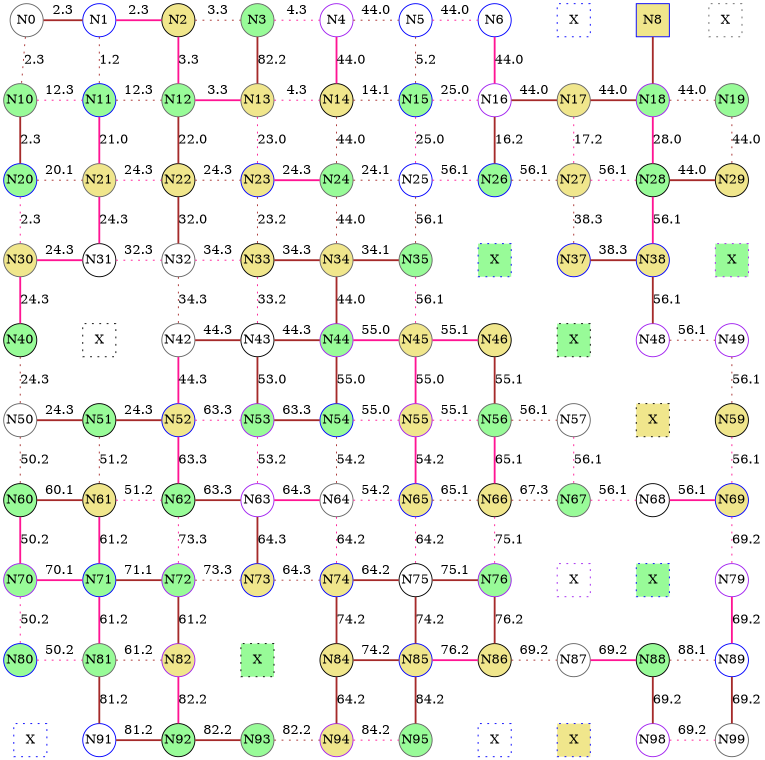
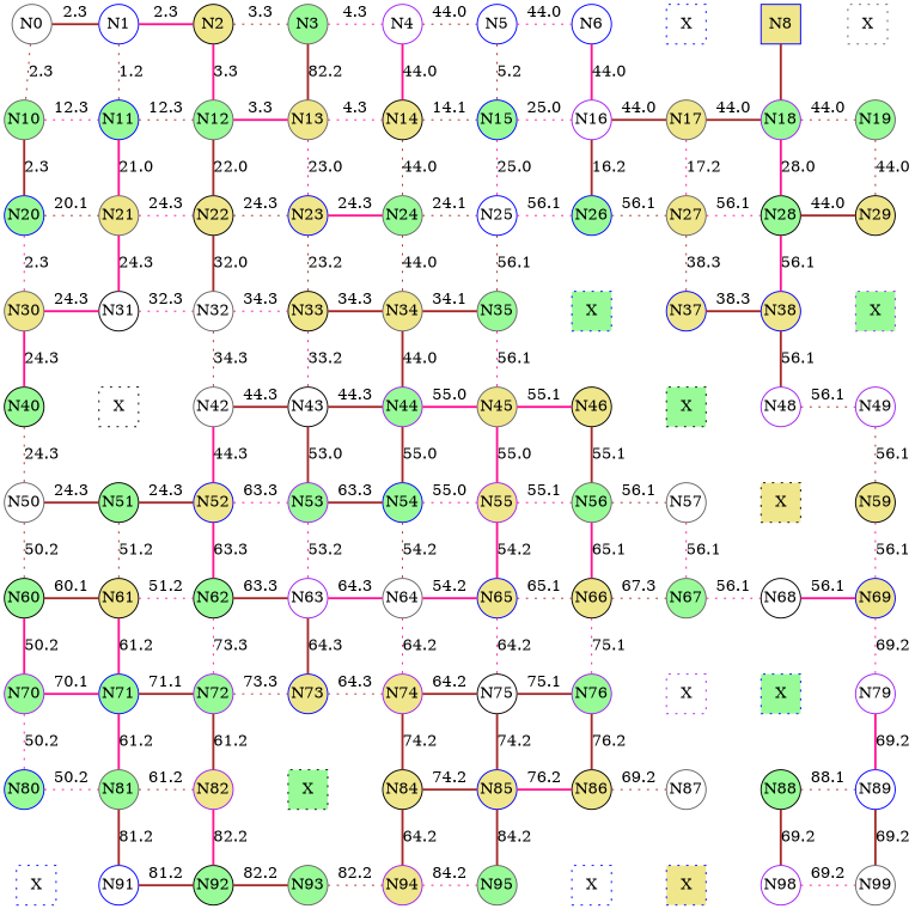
  digraph {
    node [color=blue fillcolor=palegreen fixedsize=true shape=circle style=filled]
    edge [color=brown dir=none style=bold]
    N0 [color=gray40 fillcolor=white]
    N1 [fillcolor=white]
    N2 [color=black fillcolor=khaki]
    N3 [color=gray40]
    N4 [color=purple fillcolor=white]
    N5 [fillcolor=white]
    N6 [fillcolor=white]
    n8 [fillcolor=white label=X shape=square style="dotted,filled"]
    N8 [fillcolor=khaki shape=square]
    n10 [color=gray40 fillcolor=white label=X shape=square style="dotted,filled"]
    N10 [color=gray40]
    N11
    N12 [color=gray40]
    N13 [color=gray40 fillcolor=khaki]
    N14 [color=black fillcolor=khaki]
    N15
    N16 [color=purple fillcolor=white]
    N17 [color=gray40 fillcolor=khaki]
    N18 [color=purple]
    N19 [color=gray40]
    N20
    N21 [color=gray40 fillcolor=khaki]
    N22 [color=black fillcolor=khaki]
    N23 [fillcolor=khaki]
    N24 [color=gray40]
    N25 [fillcolor=white]
    N26
    N27 [color=gray40 fillcolor=khaki]
    N28 [color=black]
    N29 [color=black fillcolor=khaki]
    N30 [color=gray40 fillcolor=khaki]
    N31 [color=black fillcolor=white]
    N32 [color=gray40 fillcolor=white]
    N33 [color=black fillcolor=khaki]
    N34 [color=gray40 fillcolor=khaki]
    N35 [color=gray40]
    n37 [label=X shape=square style="dotted,filled"]
    N37 [fillcolor=khaki]
    N38 [fillcolor=khaki]
    n40 [color=purple label=X shape=square style="dotted,filled"]
    N40 [color=black]
    n42 [color=black fillcolor=white label=X shape=square style="dotted,filled"]
    N42 [color=gray40 fillcolor=white]
    N43 [color=black fillcolor=white]
    N44 [color=purple]
    N45 [color=gray40 fillcolor=khaki]
    N46 [color=black fillcolor=khaki]
    n48 [color=black label=X shape=square style="dotted,filled"]
    N48 [color=purple fillcolor=white]
    N49 [color=purple fillcolor=white]
    N50 [color=gray40 fillcolor=white]
    N51 [color=black]
    N52 [fillcolor=khaki]
    N53 [color=purple]
    N54
    N55 [color=purple fillcolor=khaki]
    N56 [color=gray40]
    N57 [color=gray40 fillcolor=white]
    n59 [color=black fillcolor=khaki label=X shape=square style="dotted,filled"]
    N59 [color=black fillcolor=khaki]
    N60 [color=black]
    N61 [color=black fillcolor=khaki]
    N62 [color=black]
    N63 [color=purple fillcolor=white]
    N64 [color=gray40 fillcolor=white]
    N65 [fillcolor=khaki]
    N66 [color=black fillcolor=khaki]
    N67 [color=gray40]
    N68 [color=black fillcolor=white]
    N69 [fillcolor=khaki]
    N70 [color=purple]
    N71
    N72 [color=purple]
    N73 [fillcolor=khaki]
-   N74 [fillcolor=khaki]
+   N74 [color=purple fillcolor=khaki]
    N75 [color=black fillcolor=white]
    N76 [color=purple]
    n78 [color=purple fillcolor=white label=X shape=square style="dotted,filled"]
    n79 [label=X shape=square style="dotted,filled"]
    N79 [color=purple fillcolor=white]
    N80
    N81 [color=gray40]
    N82 [color=purple fillcolor=khaki]
    n84 [color=black label=X shape=square style="dotted,filled"]
    N84 [color=black fillcolor=khaki]
    N85 [fillcolor=khaki]
    N86 [color=black fillcolor=khaki]
    N87 [color=gray40 fillcolor=white]
    N88 [color=black]
    N89 [fillcolor=white]
    n91 [fillcolor=white label=X shape=square style="dotted,filled"]
    N91 [fillcolor=white]
    N92 [color=black]
    N93 [color=gray40]
    N94 [color=purple fillcolor=khaki]
    N95 [color=gray40]
    n97 [fillcolor=white label=X shape=square style="dotted,filled"]
    n98 [fillcolor=khaki label=X shape=square style="dotted,filled"]
    N98 [color=purple fillcolor=white]
    N99 [color=gray40 fillcolor=white]
    subgraph sub_1 {
      rank=same
      N0
      N1
      N2
      N3
      N4
      N5
      N6
      n8
      N8
      n10
    }
    subgraph sub_2 {
      rank=same
      N10
      N11
      N12
      N13
      N14
      N15
      N16
      N17
      N18
      N19
    }
    subgraph sub_3 {
      rank=same
      N20
      N21
      N22
      N23
      N24
      N25
      N26
      N27
      N28
      N29
    }
    subgraph sub_4 {
      rank=same
      N30
      N31
      N32
      N33
      N34
      N35
      n37
      N37
      N38
      n40
    }
    subgraph sub_5 {
      rank=same
      N40
      n42
      N42
      N43
      N44
      N45
      N46
      n48
      N48
      N49
    }
    subgraph sub_6 {
      rank=same
      N50
      N51
      N52
      N53
      N54
      N55
      N56
      N57
      n59
      N59
    }
    subgraph sub_7 {
      rank=same
      N60
      N61
      N62
      N63
      N64
      N65
      N66
      N67
      N68
      N69
    }
    subgraph sub_8 {
      rank=same
      N70
      N71
      N72
      N73
      N74
      N75
      N76
      n78
      n79
      N79
    }
    subgraph sub_9 {
      rank=same
      N80
      N81
      N82
      n84
      N84
      N85
      N86
      N87
      N88
      N89
    }
    subgraph sub_10 {
      rank=same
      n91
      N91
      N92
      N93
      N94
      N95
      n97
      n98
      N98
      N99
    }
    N0 -> N1 [label=2.3]
    N0 -> N10 [label=2.3 style=dotted]
    N1 -> N2 [color=deeppink label=2.3]
    N1 -> N11 [label=1.2 style=dotted]
    N2 -> N3 [label=3.3 style=dotted]
    N2 -> N12 [color=deeppink label=3.3]
    N3 -> N4 [color=deeppink label=4.3 style=dotted]
    N3 -> N13 [label=82.2]
    N4 -> N5 [label=44.0 style=dotted]
    N4 -> N14 [color=deeppink label=44.0]
    N5 -> N6 [color=deeppink label=44.0 style=dotted]
    N5 -> N15 [label=5.2 style=dotted]
    N6 -> n8 [label=" " style=invis color=""]
    N6 -> N16 [color=deeppink label=44.0]
    n8 -> N8 [label=" " style=invis color=""]
    n8 -> N17 [label=" " style=invis color=""]
    N8 -> n10 [label=" " style=invis color=""]
    N8 -> N18
    n10 -> N19 [label=" " style=invis color=""]
    N10 -> N11 [color=deeppink label=12.3 style=dotted]
    N10 -> N20 [label=2.3]
    N11 -> N12 [label=12.3 style=dotted]
    N11 -> N21 [color=deeppink label=21.0]
    N12 -> N13 [color=deeppink label=3.3]
    N12 -> N22 [label=22.0]
    N13 -> N14 [color=deeppink label=4.3 style=dotted]
    N13 -> N23 [color=deeppink label=23.0 style=dotted]
    N14 -> N15 [label=14.1 style=dotted]
    N14 -> N24 [label=44.0 style=dotted]
    N15 -> N16 [color=deeppink label=25.0 style=dotted]
    N15 -> N25 [color=deeppink label=25.0 style=dotted]
    N16 -> N17 [label=44.0]
    N16 -> N26 [label=16.2]
    N17 -> N18 [label=44.0]
    N17 -> N27 [color=deeppink label=17.2 style=dotted]
    N18 -> N19 [label=44.0 style=dotted]
    N18 -> N28 [color=deeppink label=28.0]
    N19 -> N29 [label=44.0 style=dotted]
    N20 -> N21 [label=20.1 style=dotted]
    N20 -> N30 [color=deeppink label=2.3 style=dotted]
    N21 -> N22 [color=deeppink label=24.3 style=dotted]
    N21 -> N31 [color=deeppink label=24.3]
    N22 -> N23 [label=24.3 style=dotted]
    N22 -> N32 [label=32.0]
    N23 -> N24 [color=deeppink label=24.3]
    N23 -> N33 [label=23.2 style=dotted]
    N24 -> N25 [label=24.1 style=dotted]
    N24 -> N34 [label=44.0 style=dotted]
    N25 -> N26 [color=deeppink label=56.1 style=dotted]
    N25 -> N35 [label=56.1 style=dotted]
    N26 -> N27 [label=56.1 style=dotted]
    N26 -> n37 [label=" " style=invis color=""]
    N27 -> N28 [color=deeppink label=56.1 style=dotted]
    N27 -> N37 [label=38.3 style=dotted]
    N28 -> N29 [label=44.0]
    N28 -> N38 [color=deeppink label=56.1]
    N29 -> n40 [label=" " style=invis color=""]
    N30 -> N31 [color=deeppink label=24.3]
    N30 -> N40 [color=deeppink label=24.3]
    N31 -> N32 [color=deeppink label=32.3 style=dotted]
    N31 -> n42 [label=" " style=invis color=""]
    N32 -> N33 [color=deeppink label=34.3 style=dotted]
    N32 -> N42 [label=34.3 style=dotted]
    N33 -> N34 [label=34.3]
    N33 -> N43 [color=deeppink label=33.2 style=dotted]
    N34 -> N35 [label=34.1]
    N34 -> N44 [label=44.0]
    N35 -> n37 [label=" " style=invis color=""]
    N35 -> N45 [color=deeppink label=56.1 style=dotted]
    n37 -> N37 [label=" " style=invis color=""]
    n37 -> N46 [label=" " style=invis color=""]
    N37 -> N38 [label=38.3]
    N37 -> n48 [label=" " style=invis color=""]
    N38 -> n40 [label=" " style=invis color=""]
    N38 -> N48 [label=56.1]
    n40 -> N49 [label=" " style=invis color=""]
    N40 -> n42 [label=" " style=invis color=""]
    N40 -> N50 [label=24.3 style=dotted]
    n42 -> N42 [label=" " style=invis color=""]
    n42 -> N51 [label=" " style=invis color=""]
    N42 -> N43 [label=44.3]
    N42 -> N52 [color=deeppink label=44.3]
    N43 -> N44 [label=44.3]
    N43 -> N53 [label=53.0]
    N44 -> N45 [color=deeppink label=55.0]
    N44 -> N54 [label=55.0]
    N45 -> N46 [color=deeppink label=55.1]
    N45 -> N55 [color=deeppink label=55.0]
    N46 -> n48 [label=" " style=invis color=""]
    N46 -> N56 [label=55.1]
    n48 -> N48 [label=" " style=invis color=""]
    n48 -> N57 [label=" " style=invis color=""]
    N48 -> N49 [label=56.1 style=dotted]
    N48 -> n59 [label=" " style=invis color=""]
    N49 -> N59 [label=56.1 style=dotted]
    N50 -> N51 [label=24.3]
    N50 -> N60 [label=50.2 style=dotted]
    N51 -> N52 [label=24.3]
    N51 -> N61 [label=51.2 style=dotted]
    N52 -> N53 [color=deeppink label=63.3 style=dotted]
    N52 -> N62 [color=deeppink label=63.3]
    N53 -> N54 [label=63.3]
    N53 -> N63 [color=deeppink label=53.2 style=dotted]
    N54 -> N55 [color=deeppink label=55.0 style=dotted]
    N54 -> N64 [label=54.2 style=dotted]
    N55 -> N56 [color=deeppink label=55.1 style=dotted]
    N55 -> N65 [color=deeppink label=54.2]
    N56 -> N57 [label=56.1 style=dotted]
    N56 -> N66 [color=deeppink label=65.1]
    N57 -> n59 [label=" " style=invis color=""]
    N57 -> N67 [color=deeppink label=56.1 style=dotted]
    n59 -> N59 [label=" " style=invis color=""]
    n59 -> N68 [label=" " style=invis color=""]
    N59 -> N69 [color=deeppink label=56.1 style=dotted]
    N60 -> N61 [label=60.1]
    N60 -> N70 [color=deeppink label=50.2]
    N61 -> N62 [color=deeppink label=51.2 style=dotted]
    N61 -> N71 [color=deeppink label=61.2]
    N62 -> N63 [label=63.3]
    N62 -> N72 [color=deeppink label=73.3 style=dotted]
    N63 -> N64 [color=deeppink label=64.3]
    N63 -> N73 [label=64.3]
-   N64 -> N65 [color=deeppink label=54.2 style=dotted]
+   N64 -> N65 [color=deeppink label=54.2]
    N64 -> N74 [color=deeppink label=64.2 style=dotted]
    N65 -> N66 [label=65.1 style=dotted]
    N65 -> N75 [color=deeppink label=64.2 style=dotted]
    N66 -> N67 [label=67.3 style=dotted]
    N66 -> N76 [color=deeppink label=75.1 style=dotted]
    N67 -> N68 [color=deeppink label=56.1 style=dotted]
    N67 -> n78 [label=" " style=invis color=""]
    N68 -> N69 [color=deeppink label=56.1]
    N68 -> n79 [label=" " style=invis color=""]
    N69 -> N79 [color=deeppink label=69.2 style=dotted]
    N70 -> N71 [color=deeppink label=70.1]
    N70 -> N80 [color=deeppink label=50.2 style=dotted]
    N71 -> N72 [label=71.1]
    N71 -> N81 [color=deeppink label=61.2]
    N72 -> N73 [label=73.3 style=dotted]
    N72 -> N82 [label=61.2]
    N73 -> N74 [label=64.3 style=dotted]
    N73 -> n84 [label=" " style=invis color=""]
    N74 -> N75 [label=64.2]
    N74 -> N84 [label=74.2]
    N75 -> N76 [label=75.1]
    N75 -> N85 [label=74.2]
    N76 -> n78 [label=" " style=invis color=""]
    N76 -> N86 [label=76.2]
    n78 -> n79 [label=" " style=invis color=""]
    n78 -> N87 [label=" " style=invis color=""]
    n79 -> N79 [label=" " style=invis color=""]
    n79 -> N88 [label=" " style=invis color=""]
    N79 -> N89 [color=deeppink label=69.2]
    N80 -> N81 [color=deeppink label=50.2 style=dotted]
    N80 -> n91 [label=" " style=invis color=""]
    N81 -> N82 [label=61.2 style=dotted]
    N81 -> N91 [label=81.2]
    N82 -> n84 [label=" " style=invis color=""]
    N82 -> N92 [color=deeppink label=82.2]
    n84 -> N84 [label=" " style=invis color=""]
    n84 -> N93 [label=" " style=invis color=""]
    N84 -> N85 [label=74.2]
    N84 -> N94 [label=64.2]
    N85 -> N86 [color=deeppink label=76.2]
    N85 -> N95 [label=84.2]
    N86 -> N87 [label=69.2 style=dotted]
    N86 -> n97 [label=" " style=invis color=""]
-   N87 -> N88 [color=deeppink label=69.2]
    N87 -> n98 [label=" " style=invis color=""]
    N88 -> N89 [label=88.1 style=dotted]
    N88 -> N98 [label=69.2]
    N89 -> N99 [label=69.2]
    n91 -> N91 [label=" " style=invis color=""]
    N91 -> N92 [label=81.2]
    N92 -> N93 [label=82.2]
    N93 -> N94 [label=82.2 style=dotted]
    N94 -> N95 [color=deeppink label=84.2 style=dotted]
    N95 -> n97 [label=" " style=invis color=""]
    n97 -> n98 [label=" " style=invis color=""]
    n98 -> N98 [label=" " style=invis color=""]
    N98 -> N99 [color=deeppink label=69.2 style=dotted]
  }
